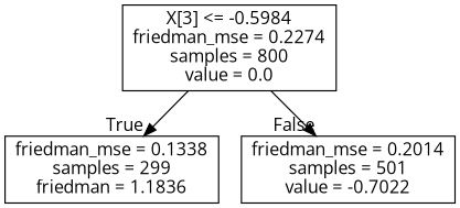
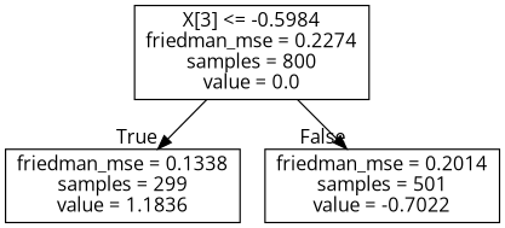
  digraph {
    fontname="Open Sans"
    node [shape=box fontname="Open Sans"]
    edge [labeldistance=2.5 fontname="Open Sans"]
    n1 [label="X[3] <= -0.5984\nfriedman_mse = 0.2274\nsamples = 800\nvalue = 0.0"]
-   n2 [label="friedman_mse = 0.1338\nsamples = 299\nfriedman = 1.1836"]
+   n2 [label="friedman_mse = 0.1338\nsamples = 299\nvalue = 1.1836"]
    n3 [label="friedman_mse = 0.2014\nsamples = 501\nvalue = -0.7022"]
    n1 -> n2 [headlabel=True labelangle=45]
    n1 -> n3 [headlabel=False labelangle=-45]
  }
